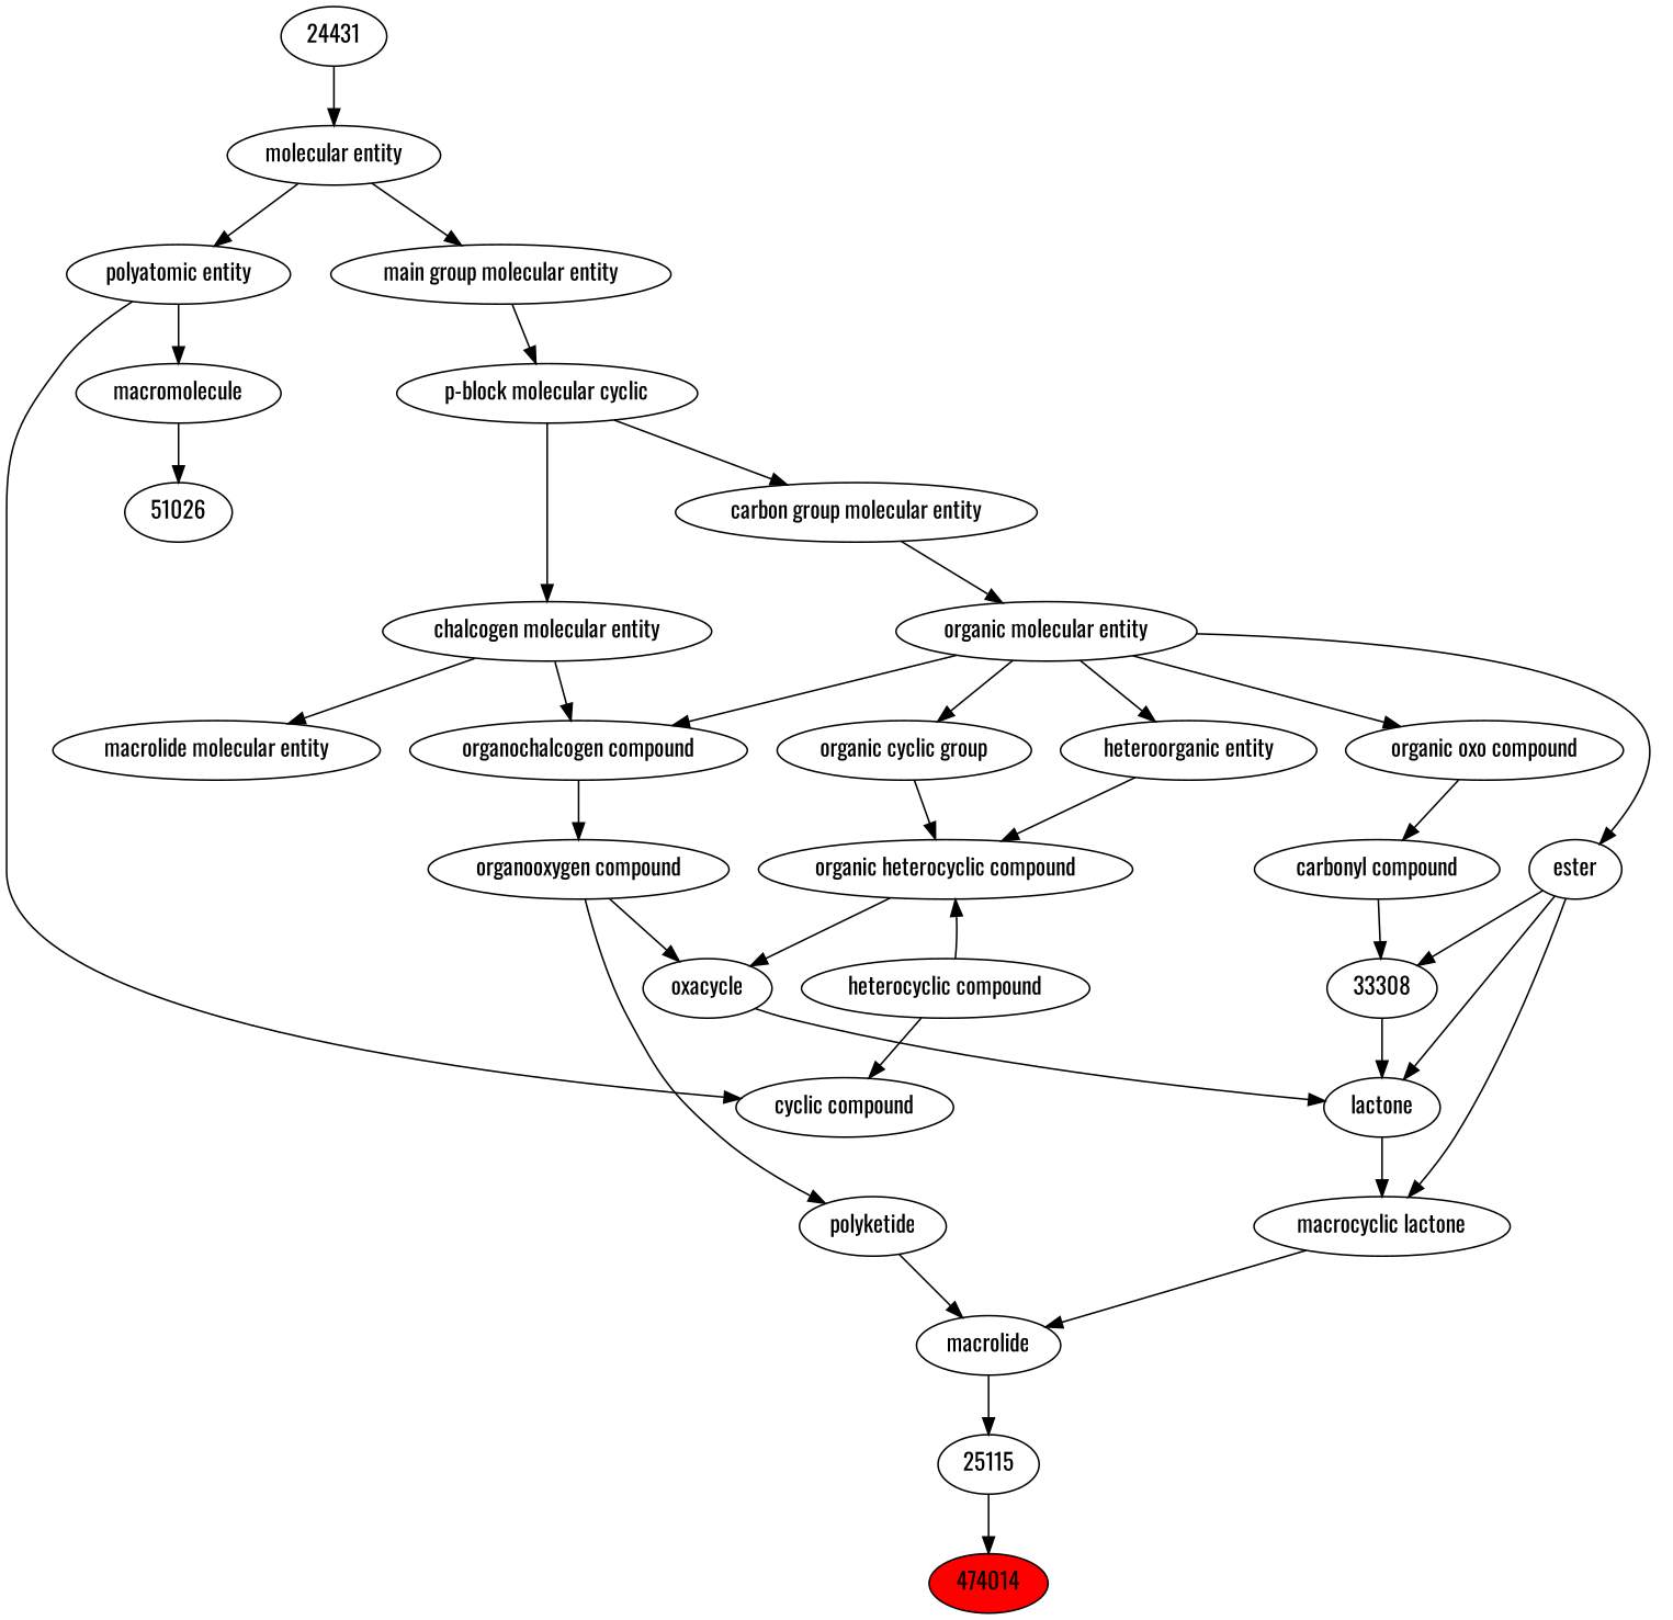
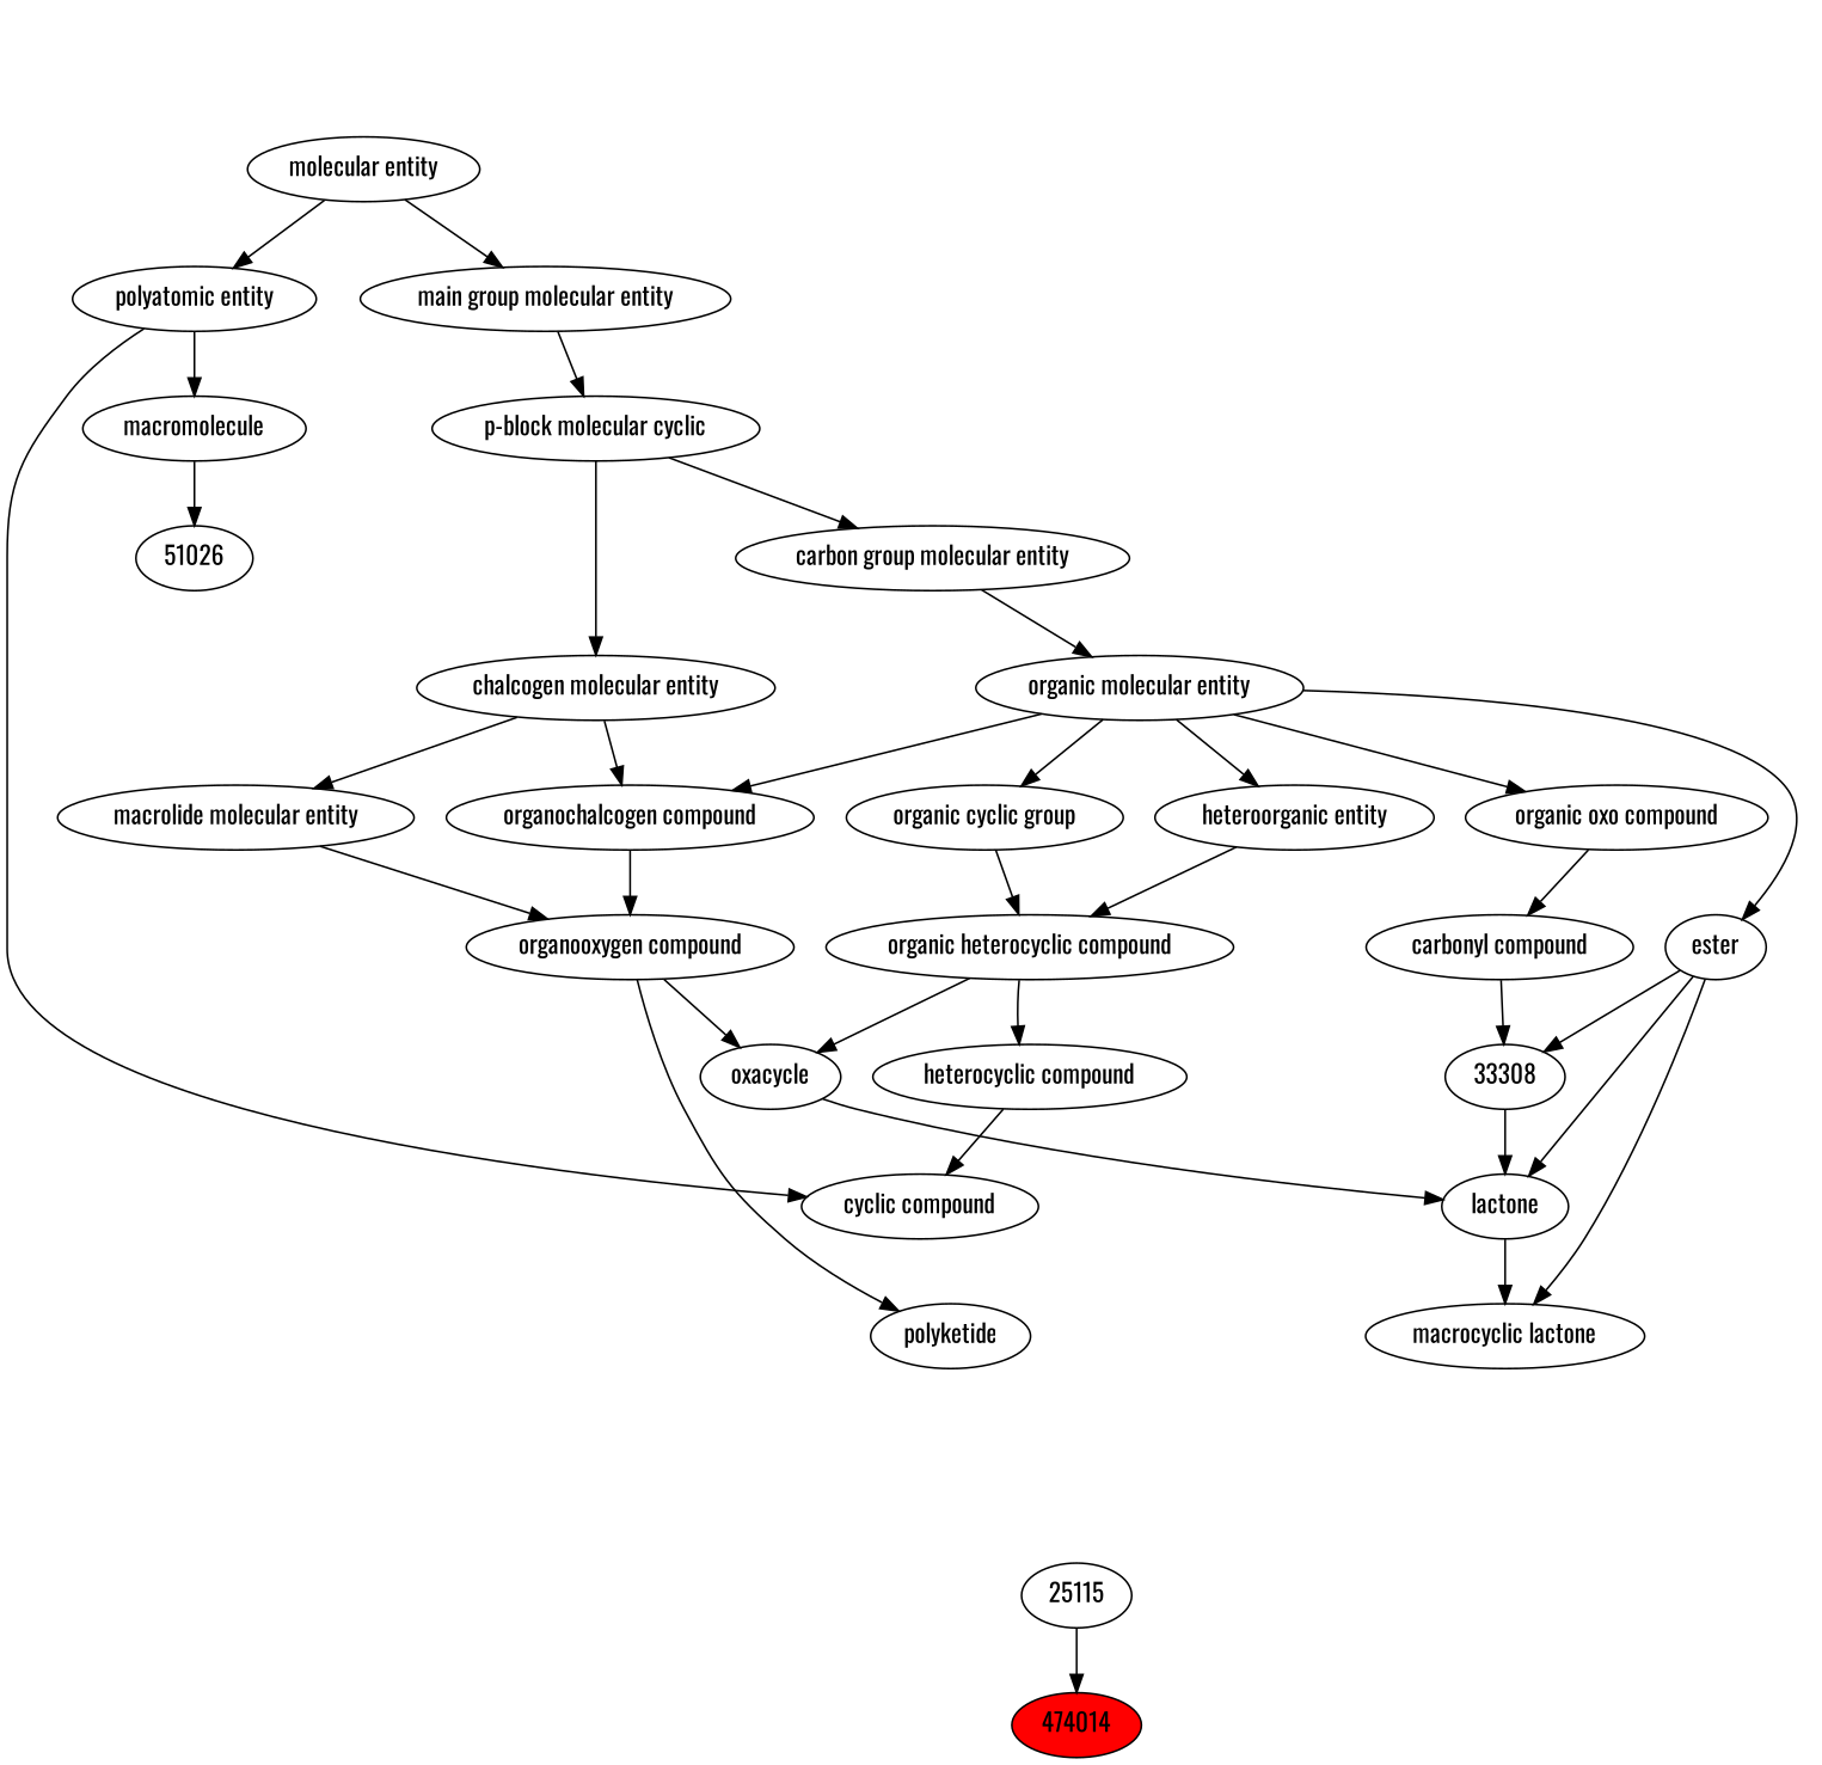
  digraph {
    fontname=Oswald
    node [fontname=Oswald]
    edge [fontname=Oswald]
    n1 [fillcolor=red label=474014 style=filled]
    n2 [label=25115]
-   n3 [label=macrolide]
    n4 [label=polyketide]
    n5 [label="macrocyclic lactone"]
    n6 [label="organooxygen compound"]
    n7 [label=oxacycle]
    n8 [label=lactone]
    n9 [label="carbonyl compound"]
    n10 [label=33308]
    n11 [label=51026]
    n12 [label="organochalcogen compound"]
    n13 [label="macrolide molecular entity"]
    n14 [label=ester]
    n15 [label=macromolecule]
    n16 [label="heteroorganic entity"]
    n17 [label="organic heterocyclic compound"]
    n18 [label="chalcogen molecular entity"]
    n19 [label="organic molecular entity"]
    n20 [label="organic oxo compound"]
    n21 [label="organic cyclic group"]
    n22 [label="polyatomic entity"]
    n23 [label="cyclic compound"]
    n24 [label="p-block molecular cyclic"]
    n25 [label="carbon group molecular entity"]
    n26 [label="heterocyclic compound"]
    n27 [label="molecular entity"]
    n28 [label="main group molecular entity"]
-   n29 [label=24431]
    n2 -> n1
-   n3 -> n2
-   n4 -> n3
-   n5 -> n3
    n6 -> n4
    n6 -> n7
    n7 -> n8
    n8 -> n5
    n9 -> n10
    n10 -> n8
    n12 -> n6
+   n13 -> n6
    n14 -> n5
    n14 -> n8
    n14 -> n10
    n15 -> n11
    n16 -> n17
    n17 -> n7
    n18 -> n12
    n18 -> n13
    n19 -> n12
    n19 -> n14
    n19 -> n16
    n19 -> n20
    n19 -> n21
    n20 -> n9
    n21 -> n17
    n22 -> n15
    n22 -> n23
    n24 -> n18
    n24 -> n25
    n25 -> n19
-   n26 -> n17
+   n17 -> n26
    n26 -> n23
    n27 -> n22
    n27 -> n28
    n28 -> n24
-   n29 -> n27
  }
